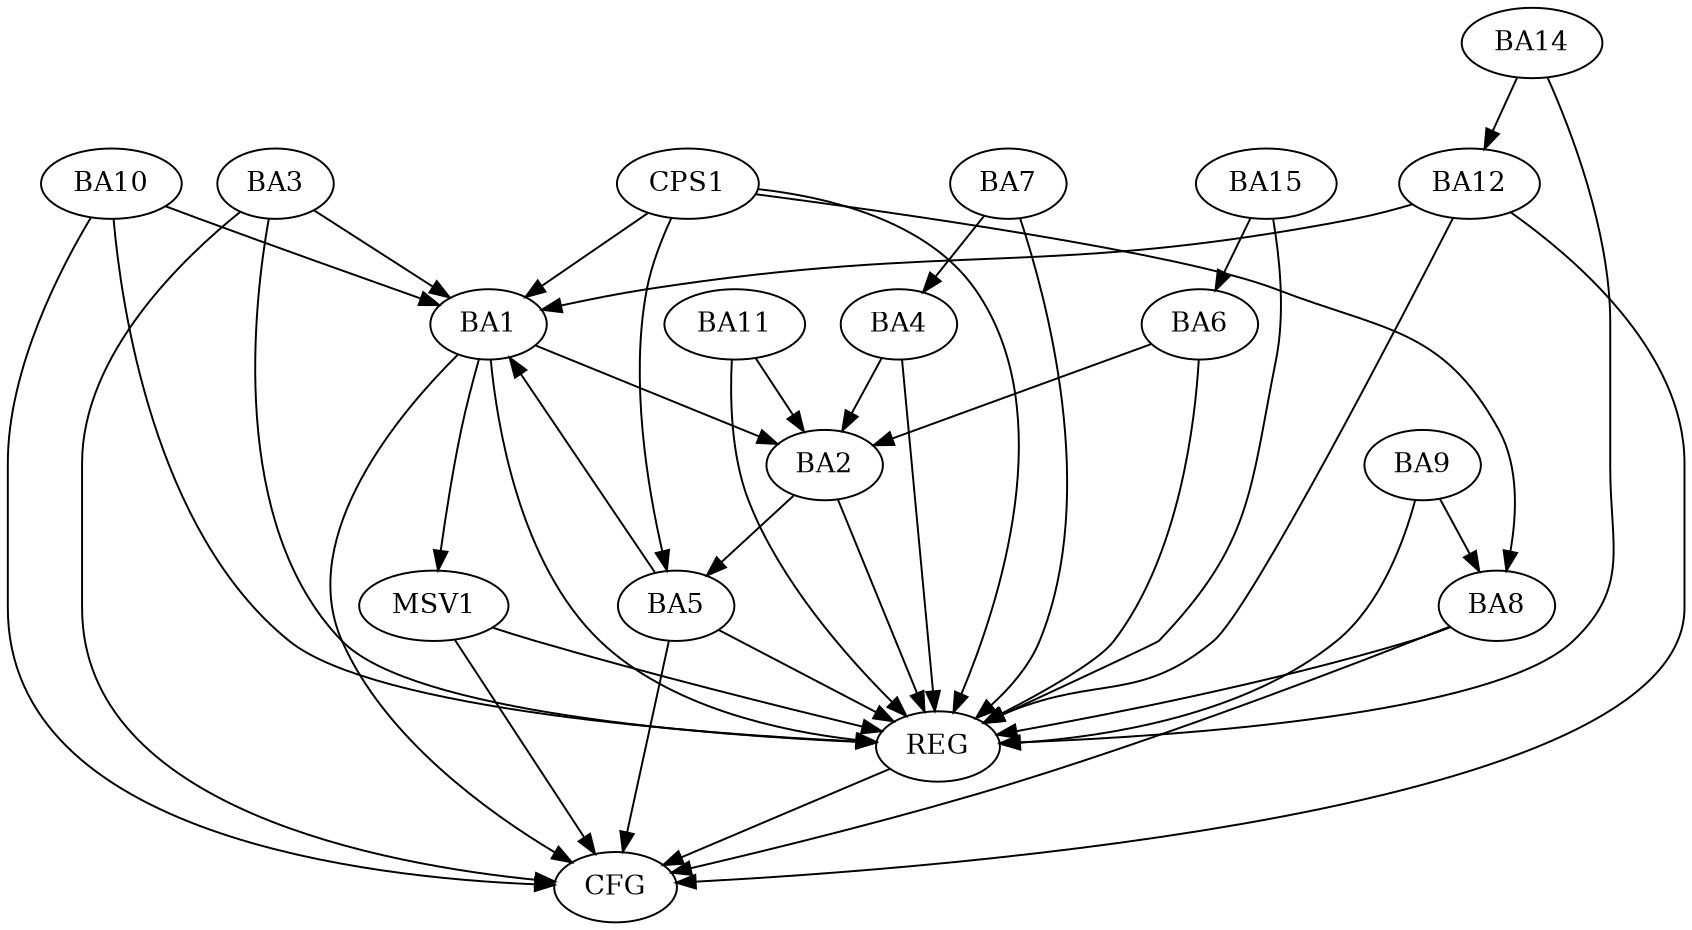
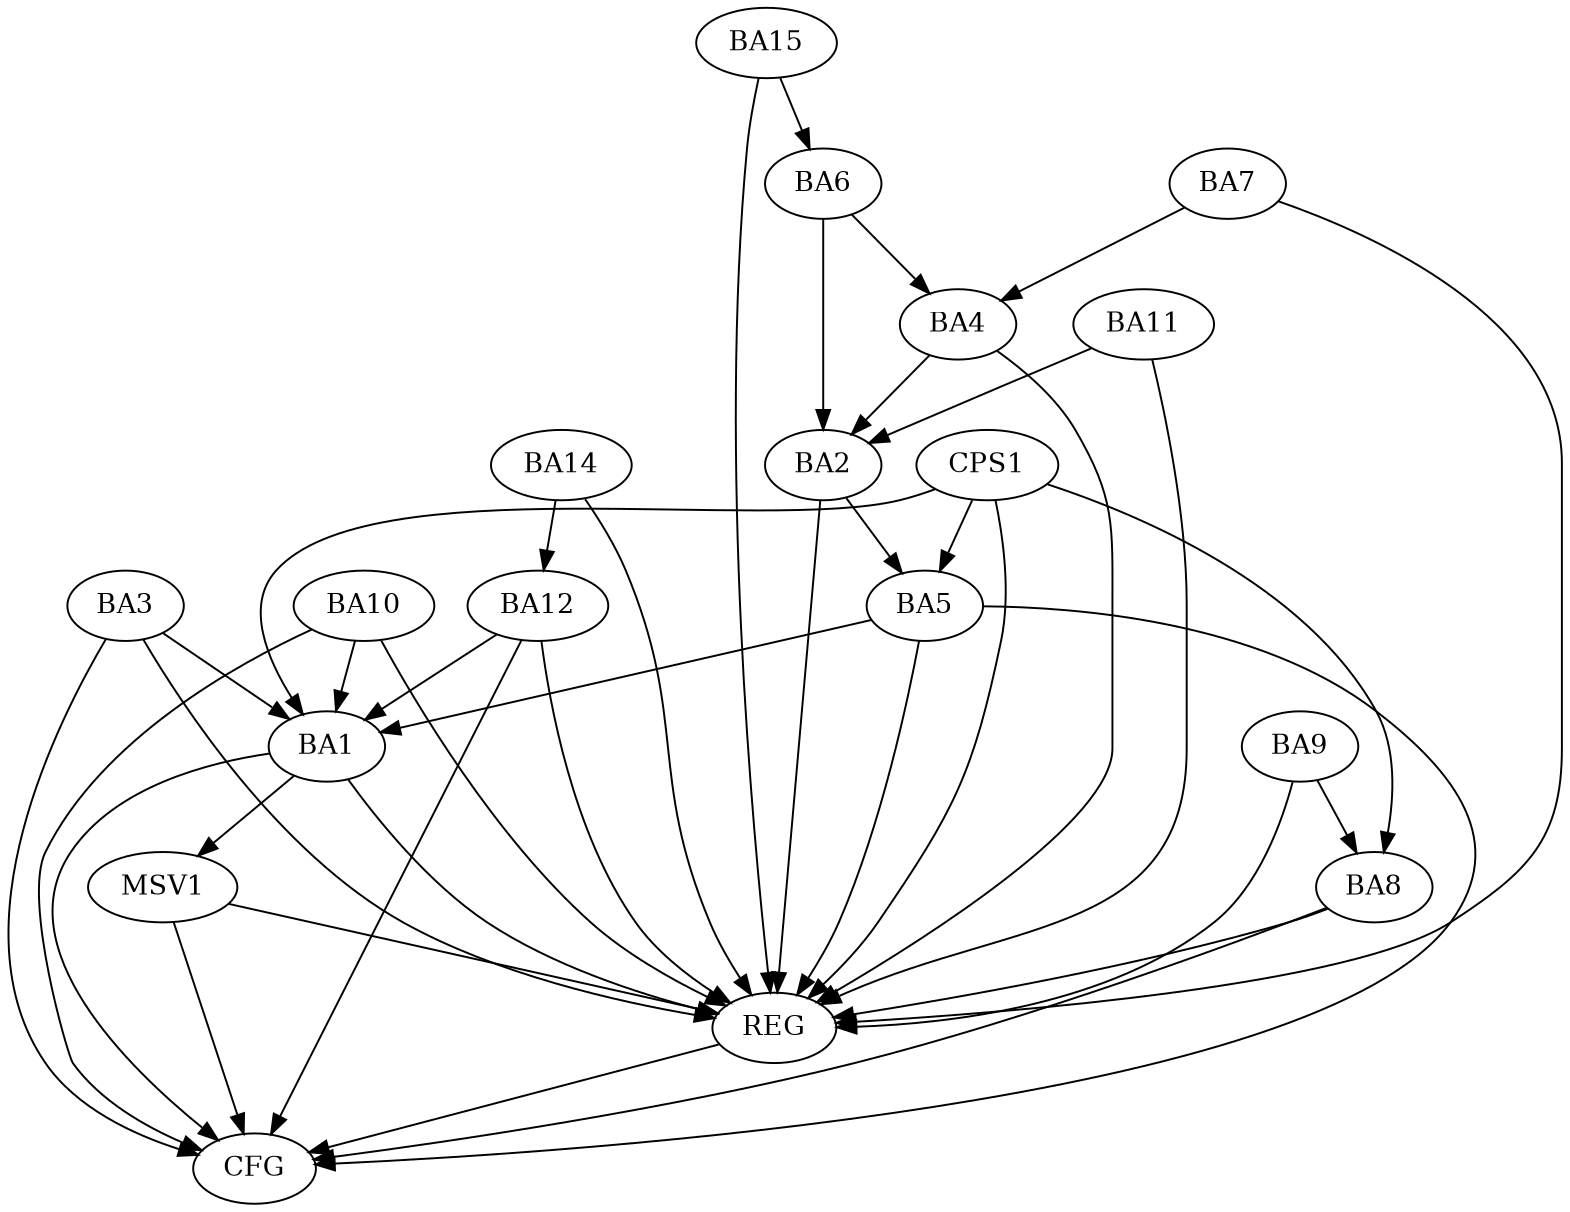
  strict digraph {
    n1 [label=BA1]
    n2 [label=BA2]
    n3 [label=REG]
    n4 [label=CFG]
    n5 [label=MSV1]
    n6 [label=BA5]
    n7 [label=BA3]
    n8 [label=BA4]
    n9 [label=BA6]
    n10 [label=BA7]
    n11 [label=BA8]
    n12 [label=BA9]
    n13 [label=BA10]
    n14 [label=BA11]
    n15 [label=BA12]
    n16 [label=BA14]
    n17 [label=BA15]
    n18 [label=CPS1]
-   n1 -> n2
    n1 -> n3
    n1 -> n4
    n1 -> n5
    n2 -> n3
    n2 -> n6
    n3 -> n4
    n5 -> n3
    n5 -> n4
    n6 -> n1
    n6 -> n3
    n6 -> n4
    n7 -> n1
    n7 -> n3
    n7 -> n4
    n8 -> n2
    n8 -> n3
    n9 -> n2
-   n9 -> n3
+   n9 -> n8
    n10 -> n3
    n10 -> n8
    n11 -> n3
    n11 -> n4
    n12 -> n3
    n12 -> n11
    n13 -> n1
    n13 -> n3
    n13 -> n4
    n14 -> n2
    n14 -> n3
    n15 -> n1
    n15 -> n3
    n15 -> n4
    n16 -> n3
    n16 -> n15
    n17 -> n3
    n17 -> n9
    n18 -> n1
    n18 -> n3
    n18 -> n6
    n18 -> n11
  }
